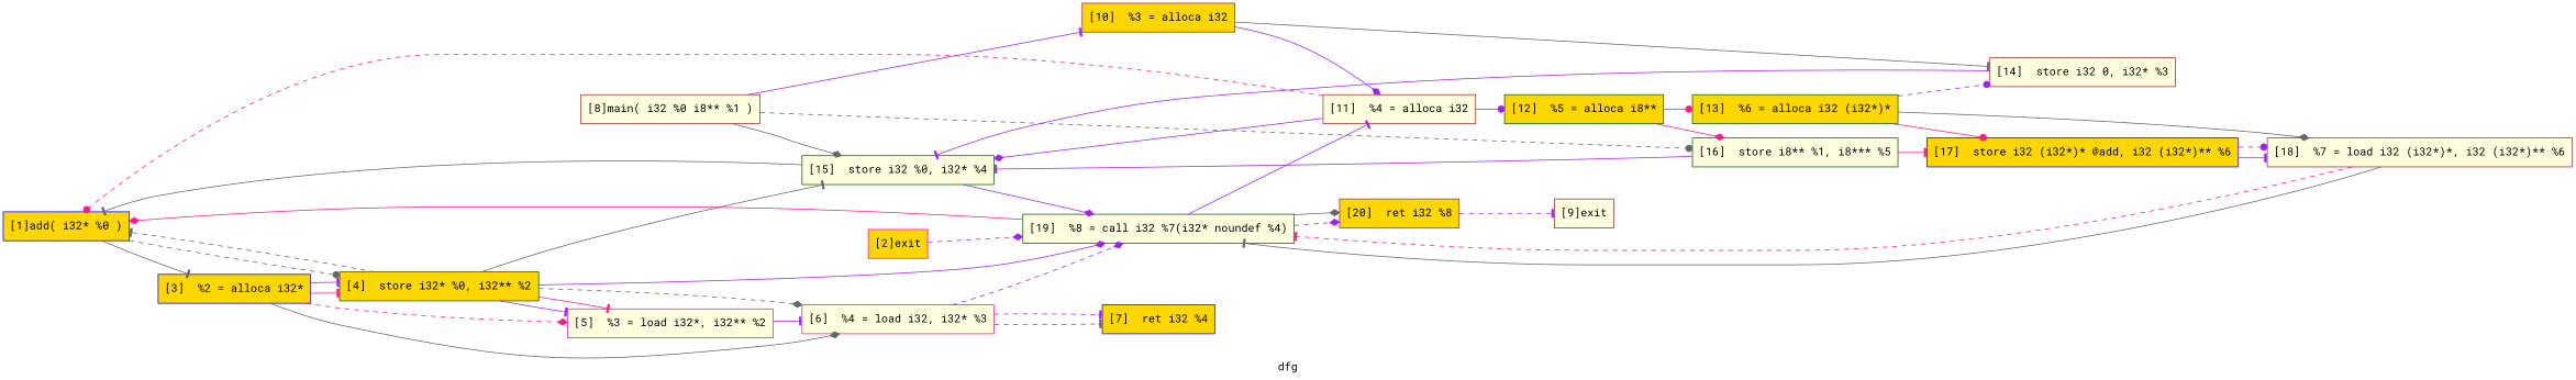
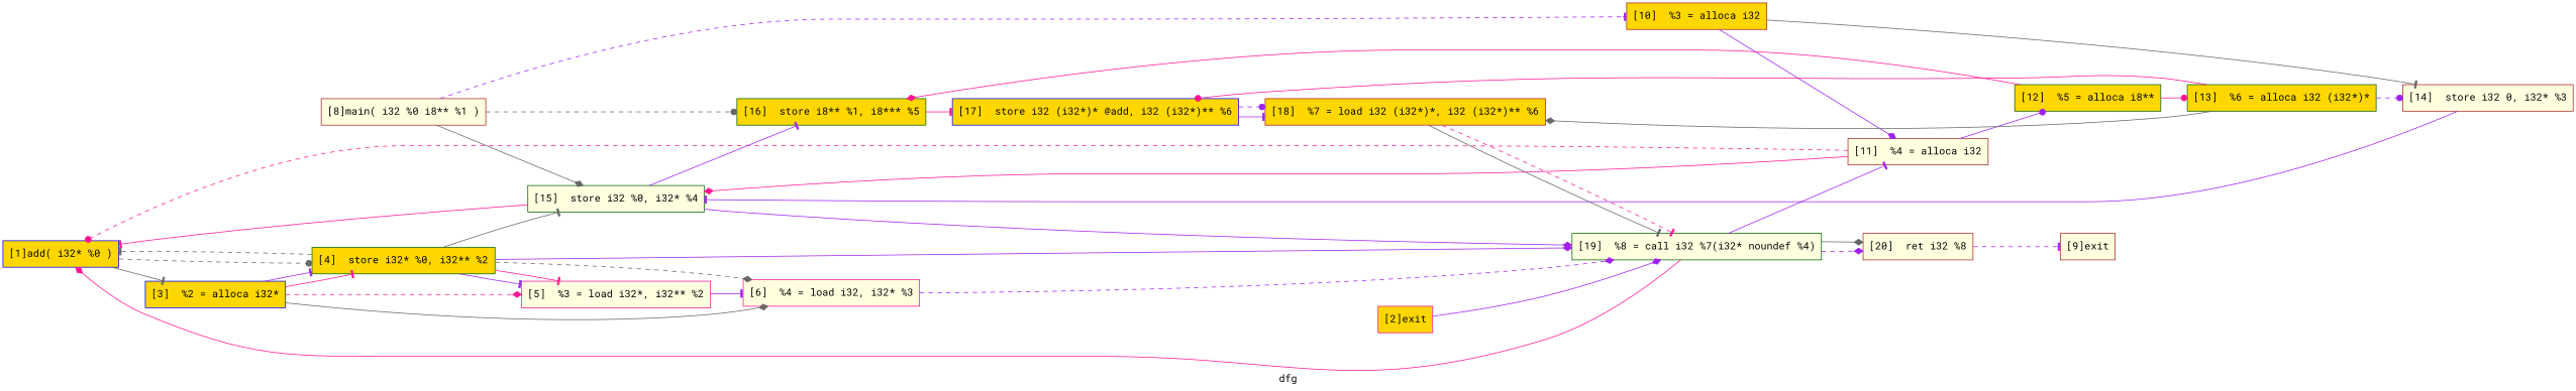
  digraph {
    fontname="Roboto Mono"
    label=dfg
    rankdir=LR
    node [color=brown fillcolor=gold fontname="Roboto Mono" shape=rectangle style=filled]
    edge [arrowhead=tee color=purple fontname="Roboto Mono" style=solid]
    n1 [color=blue label="[1]add( i32* %0 )"]
    n2 [color=blue label="[3]  %2 = alloca i32*"]
    n3 [color=darkgreen label="[4]  store i32* %0, i32** %2"]
    n4 [color=deeppink fillcolor=lightyellow label="[5]  %3 = load i32*, i32** %2"]
    n5 [color=deeppink fillcolor=lightyellow label="[6]  %4 = load i32, i32* %3"]
    n6 [color=darkgreen fillcolor=lightyellow label="[19]  %8 = call i32 %7(i32* noundef %4)"]
    n7 [color=darkgreen fillcolor=lightyellow label="[15]  store i32 %0, i32* %4"]
    n8 [color=deeppink label="[2]exit"]
    n9 [fillcolor=lightyellow label="[11]  %4 = alloca i32"]
-   n10 [label="[20]  ret i32 %8"]
-   n11 [color=blue label="[7]  ret i32 %4"]
-   n12 [color=darkgreen fillcolor=lightyellow label="[16]  store i8** %1, i8*** %5"]
+   n10 [fillcolor=lightyellow label="[20]  ret i32 %8"]
+   n12 [color=darkgreen label="[16]  store i8** %1, i8*** %5"]
    n13 [fillcolor=lightyellow label="[8]main( i32 %0 i8** %1 )"]
    n14 [label="[10]  %3 = alloca i32"]
    n15 [fillcolor=lightyellow label="[14]  store i32 0, i32* %3"]
    n16 [color=blue label="[17]  store i32 (i32*)* @add, i32 (i32*)** %6"]
    n17 [fillcolor=lightyellow label="[9]exit"]
    n18 [color=darkgreen label="[12]  %5 = alloca i8**"]
    n19 [color=darkgreen label="[13]  %6 = alloca i32 (i32*)*"]
-   n20 [fillcolor=lightyellow label="[18]  %7 = load i32 (i32*)*, i32 (i32*)** %6"]
+   n20 [label="[18]  %7 = load i32 (i32*)*, i32 (i32*)** %6"]
    n1 -> n2 [color=gray40]
    n1 -> n3 [arrowhead=dot color=gray40 style=dashed]
    n2 -> n3 [color=deeppink]
    n2 -> n3
    n2 -> n4 [arrowhead=diamond color=deeppink style=dashed]
    n2 -> n5 [arrowhead=diamond color=gray40]
    n3 -> n1 [color=gray40 style=dashed]
    n3 -> n4
    n3 -> n4 [color=deeppink]
    n3 -> n5 [arrowhead=diamond color=gray40 style=dashed]
    n3 -> n6 [arrowhead=diamond]
    n3 -> n7 [color=gray40]
    n4 -> n5
    n5 -> n6 [arrowhead=diamond style=dashed]
-   n5 -> n11 [color=gray40 style=dashed]
-   n5 -> n11 [style=dashed]
    n6 -> n1 [arrowhead=diamond color=deeppink]
    n6 -> n9
    n6 -> n10 [arrowhead=diamond style=dashed]
    n6 -> n10 [arrowhead=diamond color=gray40]
-   n7 -> n1 [color=gray40]
+   n7 -> n1 [color=deeppink]
    n7 -> n6 [arrowhead=diamond]
-   n12 -> n7
-   n8 -> n6 [arrowhead=diamond style=dashed]
+   n7 -> n12
+   n8 -> n6 [arrowhead=diamond]
    n9 -> n1 [arrowhead=dot color=deeppink style=dashed]
-   n9 -> n7 [arrowhead=diamond]
+   n9 -> n7 [arrowhead=diamond color=deeppink]
    n9 -> n18 [arrowhead=dot]
    n10 -> n17 [style=dashed]
    n12 -> n16 [color=deeppink]
    n13 -> n7 [arrowhead=diamond color=gray40]
    n13 -> n12 [arrowhead=dot color=gray40 style=dashed]
-   n13 -> n14
+   n13 -> n14 [style=dashed]
    n14 -> n9 [arrowhead=diamond]
    n14 -> n15 [color=gray40]
    n15 -> n7
    n16 -> n20
    n16 -> n20 [arrowhead=dot style=dashed]
    n18 -> n12 [arrowhead=diamond color=deeppink]
    n18 -> n19 [arrowhead=dot color=deeppink]
    n19 -> n15 [arrowhead=dot style=dashed]
    n19 -> n16 [arrowhead=dot color=deeppink]
    n19 -> n20 [arrowhead=diamond color=gray40]
    n20 -> n6 [color=gray40]
    n20 -> n6 [color=deeppink style=dashed]
  }
